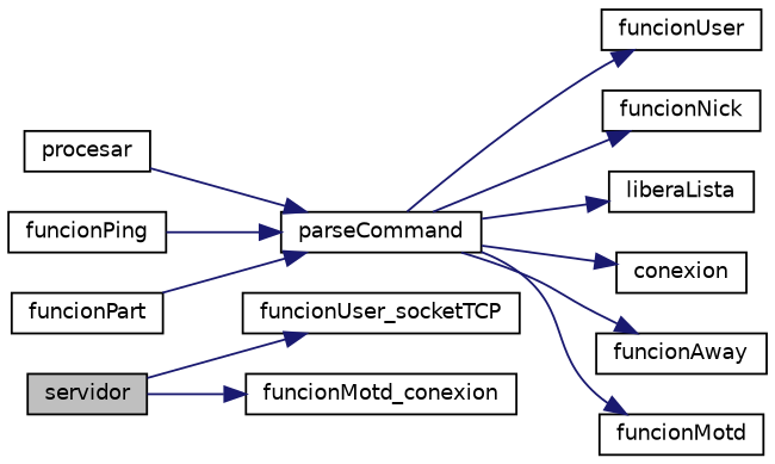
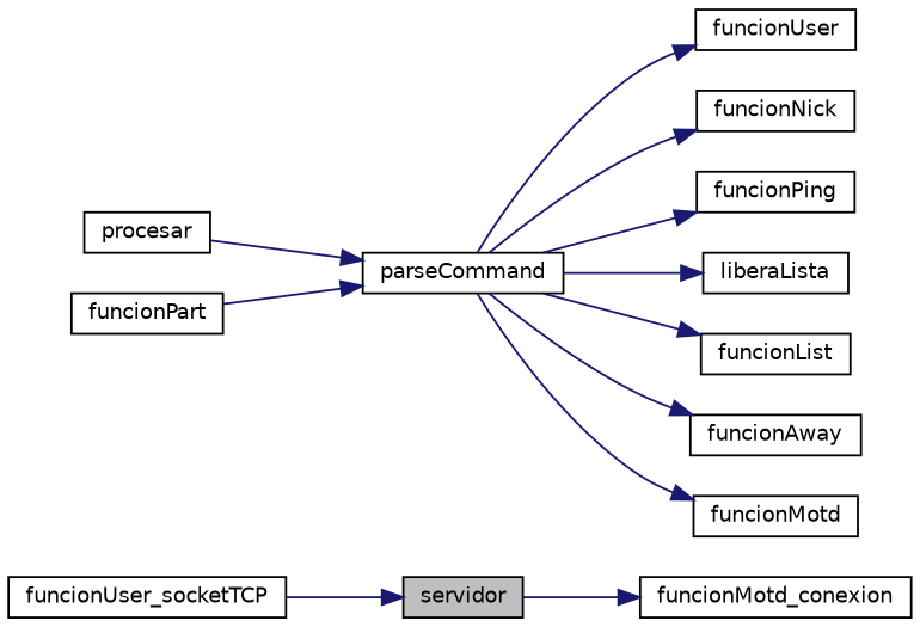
  digraph {
    rankdir=LR
    node [color=black fillcolor=white fontname=Helvetica fontsize=10 shape=record style=filled]
    edge [color=midnightblue fontname=Helvetica fontsize=10 labelfontname=Helvetica labelfontsize=10 style=solid]
    n1 [fillcolor=grey75 fontcolor=black height=0.2 label=servidor width=0.4]
    n2 [height=0.2 label=funcionUser_socketTCP width=0.4]
    n3 [height=0.2 label=funcionMotd_conexion width=0.4]
    n4 [height=0.2 label=procesar width=0.4]
    n5 [height=0.2 label=parseCommand width=0.4]
    n6 [height=0.2 label=funcionUser width=0.4]
    n7 [height=0.2 label=funcionNick width=0.4]
    n8 [height=0.2 label=funcionPing width=0.4]
    n9 [height=0.2 label=liberaLista width=0.4]
-   n10 [height=0.2 label=conexion width=0.4]
+   n10 [height=0.2 label=funcionList width=0.4]
    n11 [height=0.2 label=funcionAway width=0.4]
    n12 [height=0.2 label=funcionMotd width=0.4]
    n13 [height=0.2 label=funcionPart width=0.4]
-   n1 -> n2
+   n2 -> n1
    n1 -> n3
    n4 -> n5
    n5 -> n6
    n5 -> n7
-   n8 -> n5
+   n5 -> n8
    n5 -> n9
    n5 -> n10
    n5 -> n11
    n5 -> n12
    n13 -> n5
  }
